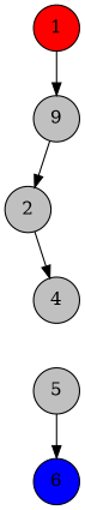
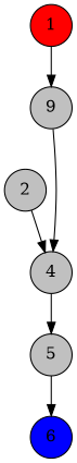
  digraph {
    node [fillcolor=gray shape=circle style=filled]
    2 [width=0.1]
    4 [width=0.1]
    1 [fillcolor=red width=0.1]
    n4 [label=9 width=0.1]
    5 [width=0.1]
    6 [fillcolor=blue width=0.3]
    2 -> 4
+   4 -> 5
    1 -> n4
-   n4 -> 2
+   n4 -> 4
    5 -> 6
  }
